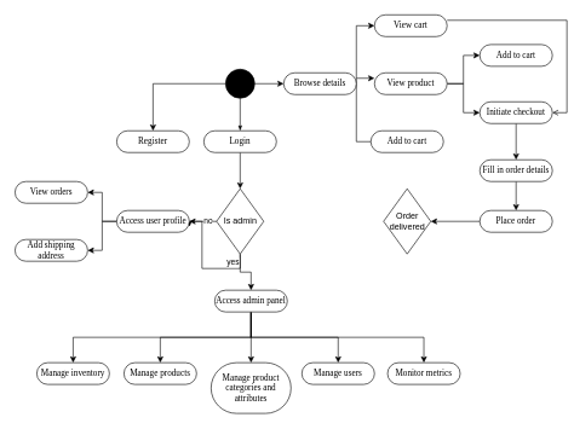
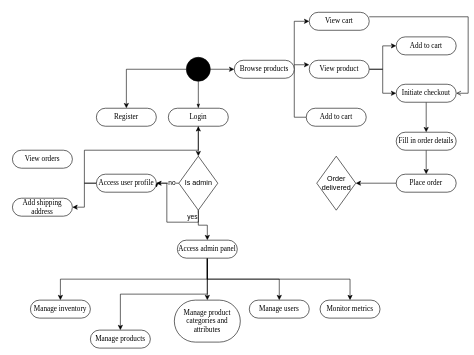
  <mxCell id="0" />
  <mxCell id="1" parent="0" />
  <mxCell id="2" style="edgeStyle=orthogonalEdgeStyle;rounded=0;orthogonalLoop=1;jettySize=auto;html=1;exitX=0;exitY=0.5;exitDx=0;exitDy=0;entryX=0.5;entryY=0;entryDx=0;entryDy=0;" edge="1" parent="1" source="4" target="8"><mxGeometry relative="1" as="geometry" /></mxCell>
  <mxCell id="3" style="edgeStyle=orthogonalEdgeStyle;rounded=0;orthogonalLoop=1;jettySize=auto;html=1;exitX=1;exitY=0.5;exitDx=0;exitDy=0;entryX=0;entryY=0.5;entryDx=0;entryDy=0;" edge="1" parent="1" source="4" target="23"><mxGeometry relative="1" as="geometry" /></mxCell>
  <mxCell id="4" value="" style="ellipse;whiteSpace=wrap;html=1;rounded=0;shadow=0;comic=0;labelBackgroundColor=none;strokeWidth=1;fillColor=#000000;fontFamily=Verdana;fontSize=12;align=center;" parent="1" vertex="1"><mxGeometry x="310" y="95" width="40" height="40" as="geometry" /></mxCell>
  <mxCell id="5" style="edgeStyle=orthogonalEdgeStyle;rounded=0;html=1;labelBackgroundColor=none;startArrow=none;startFill=0;startSize=5;endArrow=classicThin;endFill=1;endSize=5;jettySize=auto;orthogonalLoop=1;strokeWidth=1;fontFamily=Verdana;fontSize=12" parent="1" source="4" target="7" edge="1"><mxGeometry relative="1" as="geometry" /></mxCell>
  <mxCell id="6" style="edgeStyle=orthogonalEdgeStyle;rounded=0;orthogonalLoop=1;jettySize=auto;html=1;exitX=0.5;exitY=1;exitDx=0;exitDy=0;entryX=0.5;entryY=0;entryDx=0;entryDy=0;" edge="1" parent="1" source="7" target="14"><mxGeometry relative="1" as="geometry" /></mxCell>
  <mxCell id="7" value="Login" style="rounded=1;whiteSpace=wrap;html=1;shadow=0;comic=0;labelBackgroundColor=none;strokeWidth=1;fontFamily=Verdana;fontSize=12;align=center;arcSize=50;" parent="1" vertex="1"><mxGeometry x="280" y="180" width="100" height="30" as="geometry" /></mxCell>
  <mxCell id="8" value="Register" style="rounded=1;whiteSpace=wrap;html=1;shadow=0;comic=0;labelBackgroundColor=none;strokeWidth=1;fontFamily=Verdana;fontSize=12;align=center;arcSize=50;" vertex="1" parent="1"><mxGeometry x="160" y="180" width="100" height="30" as="geometry" /></mxCell>
  <mxCell id="9" style="edgeStyle=orthogonalEdgeStyle;rounded=0;orthogonalLoop=1;jettySize=auto;html=1;exitX=0;exitY=0.5;exitDx=0;exitDy=0;entryX=1;entryY=0.75;entryDx=0;entryDy=0;" edge="1" parent="1" source="14" target="45"><mxGeometry relative="1" as="geometry" /></mxCell>
  <mxCell id="10" value="no" style="edgeLabel;html=1;align=center;verticalAlign=middle;resizable=0;points=[];" vertex="1" connectable="0" parent="9"><mxGeometry x="-0.444" y="-2" relative="1" as="geometry"><mxPoint x="1" as="offset" /></mxGeometry></mxCell>
  <mxCell id="11" style="edgeStyle=orthogonalEdgeStyle;rounded=0;orthogonalLoop=1;jettySize=auto;html=1;exitX=0.5;exitY=1;exitDx=0;exitDy=0;entryX=0.5;entryY=0;entryDx=0;entryDy=0;" edge="1" parent="1" source="14" target="20"><mxGeometry relative="1" as="geometry" /></mxCell>
  <mxCell id="12" style="edgeStyle=orthogonalEdgeStyle;rounded=0;orthogonalLoop=1;jettySize=auto;html=1;exitX=0.5;exitY=1;exitDx=0;exitDy=0;entryX=1;entryY=0.5;entryDx=0;entryDy=0;" edge="1" parent="1" source="14" target="45"><mxGeometry relative="1" as="geometry" /></mxCell>
  <mxCell id="13" value="yes" style="edgeLabel;html=1;align=center;verticalAlign=middle;resizable=0;points=[];" vertex="1" connectable="0" parent="12"><mxGeometry x="-0.806" y="3" relative="1" as="geometry"><mxPoint x="-14" y="-4" as="offset" /></mxGeometry></mxCell>
  <mxCell id="14" value="Is admin" style="rhombus;whiteSpace=wrap;html=1;" vertex="1" parent="1"><mxGeometry x="297.5" y="260" width="65" height="90" as="geometry" /></mxCell>
  <mxCell id="15" style="edgeStyle=orthogonalEdgeStyle;rounded=0;orthogonalLoop=1;jettySize=auto;html=1;exitX=0.5;exitY=1;exitDx=0;exitDy=0;entryX=0.5;entryY=0;entryDx=0;entryDy=0;" edge="1" parent="1" source="20" target="39"><mxGeometry relative="1" as="geometry" /></mxCell>
  <mxCell id="16" style="edgeStyle=orthogonalEdgeStyle;rounded=0;orthogonalLoop=1;jettySize=auto;html=1;exitX=0.5;exitY=1;exitDx=0;exitDy=0;" edge="1" parent="1" source="20" target="38"><mxGeometry relative="1" as="geometry" /></mxCell>
  <mxCell id="17" style="edgeStyle=orthogonalEdgeStyle;rounded=0;orthogonalLoop=1;jettySize=auto;html=1;exitX=0.5;exitY=1;exitDx=0;exitDy=0;entryX=0.5;entryY=0;entryDx=0;entryDy=0;" edge="1" parent="1" source="20" target="40"><mxGeometry relative="1" as="geometry" /></mxCell>
  <mxCell id="18" style="edgeStyle=orthogonalEdgeStyle;rounded=0;orthogonalLoop=1;jettySize=auto;html=1;exitX=0.5;exitY=1;exitDx=0;exitDy=0;entryX=0.5;entryY=0;entryDx=0;entryDy=0;" edge="1" parent="1" source="20" target="41"><mxGeometry relative="1" as="geometry" /></mxCell>
  <mxCell id="19" style="edgeStyle=orthogonalEdgeStyle;rounded=0;orthogonalLoop=1;jettySize=auto;html=1;exitX=0.5;exitY=1;exitDx=0;exitDy=0;entryX=0.5;entryY=0;entryDx=0;entryDy=0;" edge="1" parent="1" source="20" target="48"><mxGeometry relative="1" as="geometry" /></mxCell>
  <mxCell id="20" value="Access admin panel" style="rounded=1;whiteSpace=wrap;html=1;shadow=0;comic=0;labelBackgroundColor=none;strokeWidth=1;fontFamily=Verdana;fontSize=12;align=center;arcSize=50;" vertex="1" parent="1"><mxGeometry x="295" y="400" width="100" height="30" as="geometry" /></mxCell>
  <mxCell id="21" style="edgeStyle=orthogonalEdgeStyle;rounded=0;orthogonalLoop=1;jettySize=auto;html=1;exitX=0;exitY=0.5;exitDx=0;exitDy=0;entryX=0;entryY=0.25;entryDx=0;entryDy=0;" edge="1" parent="1" source="28" target="27"><mxGeometry relative="1" as="geometry" /></mxCell>
  <mxCell id="22" style="edgeStyle=orthogonalEdgeStyle;rounded=0;orthogonalLoop=1;jettySize=auto;html=1;exitX=1;exitY=0.25;exitDx=0;exitDy=0;entryX=0;entryY=0.5;entryDx=0;entryDy=0;" edge="1" parent="1" source="23" target="34"><mxGeometry relative="1" as="geometry"><Array as="points"><mxPoint x="490" y="35" /></Array></mxGeometry></mxCell>
- <mxCell id="23" value="Browse details" style="rounded=1;whiteSpace=wrap;html=1;shadow=0;comic=0;labelBackgroundColor=none;strokeWidth=1;fontFamily=Verdana;fontSize=12;align=center;arcSize=50;" vertex="1" parent="1"><mxGeometry x="390" y="100" width="100" height="30" as="geometry" /></mxCell>
+ <mxCell id="23" value="Browse products" style="rounded=1;whiteSpace=wrap;html=1;shadow=0;comic=0;labelBackgroundColor=none;strokeWidth=1;fontFamily=Verdana;fontSize=12;align=center;arcSize=50;" vertex="1" parent="1"><mxGeometry x="390" y="100" width="100" height="30" as="geometry" /></mxCell>
  <mxCell id="24" value="Add to cart" style="rounded=1;whiteSpace=wrap;html=1;shadow=0;comic=0;labelBackgroundColor=none;strokeWidth=1;fontFamily=Verdana;fontSize=12;align=center;arcSize=50;" vertex="1" parent="1"><mxGeometry x="660" y="61" width="100" height="30" as="geometry" /></mxCell>
  <mxCell id="25" style="edgeStyle=orthogonalEdgeStyle;rounded=0;orthogonalLoop=1;jettySize=auto;html=1;exitX=1;exitY=0.5;exitDx=0;exitDy=0;entryX=0;entryY=0.5;entryDx=0;entryDy=0;" edge="1" parent="1" source="27" target="24"><mxGeometry relative="1" as="geometry" /></mxCell>
  <mxCell id="26" style="edgeStyle=orthogonalEdgeStyle;rounded=0;orthogonalLoop=1;jettySize=auto;html=1;exitX=1;exitY=0.5;exitDx=0;exitDy=0;entryX=0;entryY=0.5;entryDx=0;entryDy=0;" edge="1" parent="1" source="27" target="30"><mxGeometry relative="1" as="geometry" /></mxCell>
  <mxCell id="27" value="View product" style="rounded=1;whiteSpace=wrap;html=1;shadow=0;comic=0;labelBackgroundColor=none;strokeWidth=1;fontFamily=Verdana;fontSize=12;align=center;arcSize=50;" vertex="1" parent="1"><mxGeometry x="515" y="100" width="100" height="30" as="geometry" /></mxCell>
  <mxCell id="28" value="Add to cart" style="rounded=1;whiteSpace=wrap;html=1;shadow=0;comic=0;labelBackgroundColor=none;strokeWidth=1;fontFamily=Verdana;fontSize=12;align=center;arcSize=50;" vertex="1" parent="1"><mxGeometry x="510" y="180" width="100" height="30" as="geometry" /></mxCell>
  <mxCell id="29" style="edgeStyle=orthogonalEdgeStyle;rounded=0;orthogonalLoop=1;jettySize=auto;html=1;exitX=0.5;exitY=1;exitDx=0;exitDy=0;" edge="1" parent="1" source="30" target="32"><mxGeometry relative="1" as="geometry" /></mxCell>
  <mxCell id="30" value="Initiate checkout" style="rounded=1;whiteSpace=wrap;html=1;shadow=0;comic=0;labelBackgroundColor=none;strokeWidth=1;fontFamily=Verdana;fontSize=12;align=center;arcSize=50;" vertex="1" parent="1"><mxGeometry x="660" y="140" width="100" height="30" as="geometry" /></mxCell>
  <mxCell id="31" style="edgeStyle=orthogonalEdgeStyle;rounded=0;orthogonalLoop=1;jettySize=auto;html=1;exitX=0.5;exitY=1;exitDx=0;exitDy=0;" edge="1" parent="1" source="32" target="36"><mxGeometry relative="1" as="geometry" /></mxCell>
  <mxCell id="32" value="Fill in order details" style="rounded=1;whiteSpace=wrap;html=1;shadow=0;comic=0;labelBackgroundColor=none;strokeWidth=1;fontFamily=Verdana;fontSize=12;align=center;arcSize=50;" vertex="1" parent="1"><mxGeometry x="660" y="220" width="100" height="30" as="geometry" /></mxCell>
  <mxCell id="33" style="edgeStyle=orthogonalEdgeStyle;rounded=0;orthogonalLoop=1;jettySize=auto;html=1;exitX=1;exitY=0.25;exitDx=0;exitDy=0;entryX=1;entryY=0.5;entryDx=0;entryDy=0;endArrow=open;" edge="1" parent="1" source="34" target="30"><mxGeometry relative="1" as="geometry" /></mxCell>
  <mxCell id="34" value="View cart" style="rounded=1;whiteSpace=wrap;html=1;shadow=0;comic=0;labelBackgroundColor=none;strokeWidth=1;fontFamily=Verdana;fontSize=12;align=center;arcSize=50;" vertex="1" parent="1"><mxGeometry x="515" y="20" width="100" height="30" as="geometry" /></mxCell>
  <mxCell id="35" style="edgeStyle=orthogonalEdgeStyle;rounded=0;orthogonalLoop=1;jettySize=auto;html=1;exitX=0;exitY=0.5;exitDx=0;exitDy=0;entryX=1;entryY=0.5;entryDx=0;entryDy=0;" edge="1" parent="1" source="36" target="37"><mxGeometry relative="1" as="geometry" /></mxCell>
  <mxCell id="36" value="Place order" style="rounded=1;whiteSpace=wrap;html=1;shadow=0;comic=0;labelBackgroundColor=none;strokeWidth=1;fontFamily=Verdana;fontSize=12;align=center;arcSize=50;" vertex="1" parent="1"><mxGeometry x="660" y="290" width="100" height="30" as="geometry" /></mxCell>
  <mxCell id="37" value="Order&lt;br&gt;delivered" style="rhombus;whiteSpace=wrap;html=1;" vertex="1" parent="1"><mxGeometry x="527.5" y="260" width="65" height="90" as="geometry" /></mxCell>
- <mxCell id="38" value="Manage products" style="rounded=1;whiteSpace=wrap;html=1;shadow=0;comic=0;labelBackgroundColor=none;strokeWidth=1;fontFamily=Verdana;fontSize=12;align=center;arcSize=50;" vertex="1" parent="1"><mxGeometry x="170" y="500" width="100" height="30" as="geometry" /></mxCell>
+ <mxCell id="38" value="Manage products" style="rounded=1;whiteSpace=wrap;html=1;shadow=0;comic=0;labelBackgroundColor=none;strokeWidth=1;fontFamily=Verdana;fontSize=12;align=center;arcSize=50;" vertex="1" parent="1"><mxGeometry x="150" y="550" width="100" height="30" as="geometry" /></mxCell>
  <mxCell id="39" value="Manage product categories and attributes" style="rounded=1;whiteSpace=wrap;html=1;shadow=0;comic=0;labelBackgroundColor=none;strokeWidth=1;fontFamily=Verdana;fontSize=12;align=center;arcSize=50;" vertex="1" parent="1"><mxGeometry x="290" y="500" width="110" height="70" as="geometry" /></mxCell>
  <mxCell id="40" value="Manage users" style="rounded=1;whiteSpace=wrap;html=1;shadow=0;comic=0;labelBackgroundColor=none;strokeWidth=1;fontFamily=Verdana;fontSize=12;align=center;arcSize=50;" vertex="1" parent="1"><mxGeometry x="415" y="500" width="100" height="30" as="geometry" /></mxCell>
  <mxCell id="41" value="Monitor metrics" style="rounded=1;whiteSpace=wrap;html=1;shadow=0;comic=0;labelBackgroundColor=none;strokeWidth=1;fontFamily=Verdana;fontSize=12;align=center;arcSize=50;" vertex="1" parent="1"><mxGeometry x="533" y="500" width="100" height="30" as="geometry" /></mxCell>
  <mxCell id="42" style="edgeStyle=orthogonalEdgeStyle;rounded=0;orthogonalLoop=1;jettySize=auto;html=1;exitX=0.5;exitY=1;exitDx=0;exitDy=0;" edge="1" parent="1" source="41" target="41"><mxGeometry relative="1" as="geometry" /></mxCell>
- <mxCell id="43" style="edgeStyle=orthogonalEdgeStyle;rounded=0;orthogonalLoop=1;jettySize=auto;html=1;exitX=0;exitY=0.5;exitDx=0;exitDy=0;entryX=1;entryY=0.5;entryDx=0;entryDy=0;" edge="1" parent="1" source="45" target="46"><mxGeometry relative="1" as="geometry" /></mxCell>
+ <mxCell id="43" style="edgeStyle=orthogonalEdgeStyle;rounded=0;orthogonalLoop=1;jettySize=auto;html=1;exitX=0;exitY=0.5;exitDx=0;exitDy=0;" edge="1" parent="1" source="45" target="7"><mxGeometry relative="1" as="geometry" /></mxCell>
  <mxCell id="44" style="edgeStyle=orthogonalEdgeStyle;rounded=0;orthogonalLoop=1;jettySize=auto;html=1;exitX=0;exitY=0.5;exitDx=0;exitDy=0;entryX=1;entryY=0.5;entryDx=0;entryDy=0;" edge="1" parent="1" source="45" target="47"><mxGeometry relative="1" as="geometry" /></mxCell>
  <mxCell id="45" value="Access user profile" style="rounded=1;whiteSpace=wrap;html=1;shadow=0;comic=0;labelBackgroundColor=none;strokeWidth=1;fontFamily=Verdana;fontSize=12;align=center;arcSize=50;" vertex="1" parent="1"><mxGeometry x="160" y="290" width="100" height="30" as="geometry" /></mxCell>
  <mxCell id="46" value="View orders" style="rounded=1;whiteSpace=wrap;html=1;shadow=0;comic=0;labelBackgroundColor=none;strokeWidth=1;fontFamily=Verdana;fontSize=12;align=center;arcSize=50;" vertex="1" parent="1"><mxGeometry x="20" y="250" width="100" height="30" as="geometry" /></mxCell>
  <mxCell id="47" value="Add shipping&lt;br&gt;address" style="rounded=1;whiteSpace=wrap;html=1;shadow=0;comic=0;labelBackgroundColor=none;strokeWidth=1;fontFamily=Verdana;fontSize=12;align=center;arcSize=50;" vertex="1" parent="1"><mxGeometry x="20" y="330" width="100" height="30" as="geometry" /></mxCell>
  <mxCell id="48" value="Manage inventory" style="rounded=1;whiteSpace=wrap;html=1;shadow=0;comic=0;labelBackgroundColor=none;strokeWidth=1;fontFamily=Verdana;fontSize=12;align=center;arcSize=50;" vertex="1" parent="1"><mxGeometry x="50" y="500" width="100" height="30" as="geometry" /></mxCell>
